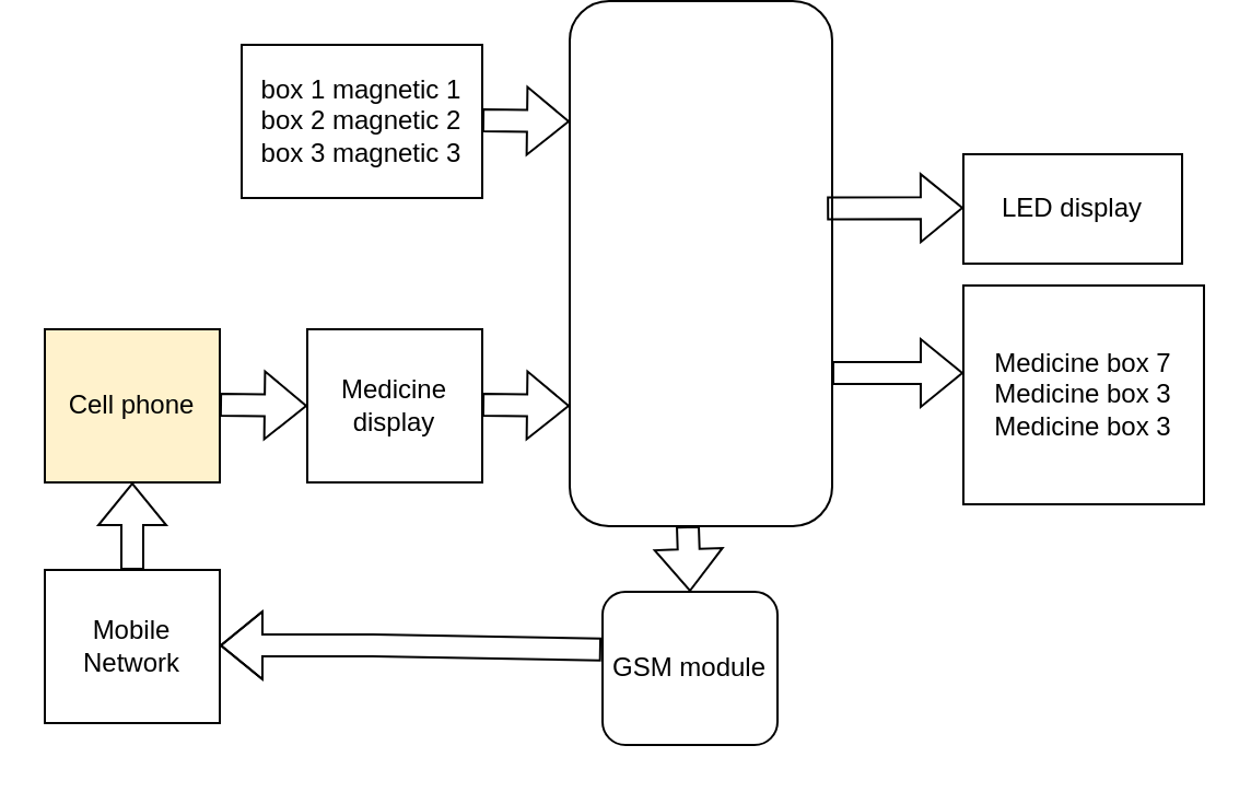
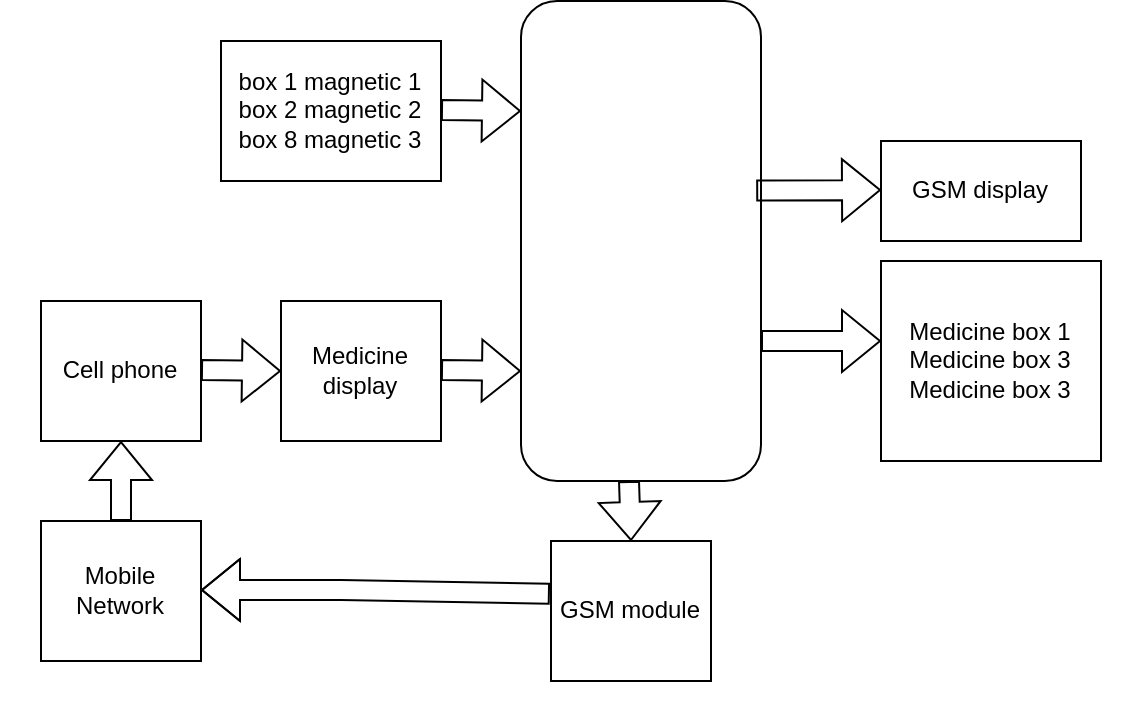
  <mxCell id="0" />
  <mxCell id="1" parent="0" />
  <mxCell id="2" value="" style="rounded=1;whiteSpace=wrap;html=1;rotation=90;" parent="1" vertex="1"><mxGeometry x="200" y="60" width="240" height="120" as="geometry" /></mxCell>
  <mxCell id="3" value="Medicine display" style="rounded=0;whiteSpace=wrap;html=1;" parent="1" vertex="1"><mxGeometry x="140" y="150" width="80" height="70" as="geometry" /></mxCell>
- <mxCell id="4" value="Cell phone" style="rounded=0;whiteSpace=wrap;html=1;fillColor=#fff2cc;" parent="1" vertex="1"><mxGeometry x="20" y="150" width="80" height="70" as="geometry" /></mxCell>
+ <mxCell id="4" value="Cell phone" style="rounded=0;whiteSpace=wrap;html=1;" parent="1" vertex="1"><mxGeometry x="20" y="150" width="80" height="70" as="geometry" /></mxCell>
  <mxCell id="5" value="Mobile Network" style="rounded=0;whiteSpace=wrap;html=1;" parent="1" vertex="1"><mxGeometry x="20" y="260" width="80" height="70" as="geometry" /></mxCell>
- <mxCell id="6" value="GSM module" style="whiteSpace=wrap;html=1;rounded=1;" parent="1" vertex="1"><mxGeometry x="275" y="270" width="80" height="70" as="geometry" /></mxCell>
- <mxCell id="7" value="Medicine box 7&lt;div&gt;Medicine box 3&lt;/div&gt;&lt;div&gt;Medicine box 3&lt;/div&gt;" style="rounded=0;whiteSpace=wrap;html=1;" parent="1" vertex="1"><mxGeometry x="440" y="130" width="110" height="100" as="geometry" /></mxCell>
+ <mxCell id="6" value="GSM module" style="rounded=0;whiteSpace=wrap;html=1;" parent="1" vertex="1"><mxGeometry x="275" y="270" width="80" height="70" as="geometry" /></mxCell>
+ <mxCell id="7" value="Medicine box 1&lt;div&gt;Medicine box 3&lt;/div&gt;&lt;div&gt;Medicine box 3&lt;/div&gt;" style="rounded=0;whiteSpace=wrap;html=1;" parent="1" vertex="1"><mxGeometry x="440" y="130" width="110" height="100" as="geometry" /></mxCell>
  <mxCell id="8" value="" style="shape=flexArrow;endArrow=classic;html=1;rounded=0;" parent="1" edge="1"><mxGeometry width="50" height="50" relative="1" as="geometry"><mxPoint x="380" y="170" as="sourcePoint" /><mxPoint x="440" y="170" as="targetPoint" /></mxGeometry></mxCell>
  <mxCell id="9" value="" style="shape=flexArrow;endArrow=classic;html=1;rounded=0;" parent="1" edge="1"><mxGeometry width="50" height="50" relative="1" as="geometry"><mxPoint x="220" y="184.5" as="sourcePoint" /><mxPoint x="260" y="185" as="targetPoint" /></mxGeometry></mxCell>
  <mxCell id="10" value="" style="shape=flexArrow;endArrow=classic;html=1;rounded=0;" parent="1" edge="1"><mxGeometry width="50" height="50" relative="1" as="geometry"><mxPoint x="100" y="184.5" as="sourcePoint" /><mxPoint x="140" y="185" as="targetPoint" /></mxGeometry></mxCell>
  <mxCell id="11" value="" style="shape=flexArrow;endArrow=classic;html=1;rounded=0;entryX=0.5;entryY=1;entryDx=0;entryDy=0;exitX=0.5;exitY=0;exitDx=0;exitDy=0;" parent="1" source="5" target="4" edge="1"><mxGeometry width="50" height="50" relative="1" as="geometry"><mxPoint x="60" y="250" as="sourcePoint" /><mxPoint x="100" y="250.5" as="targetPoint" /></mxGeometry></mxCell>
  <mxCell id="12" value="" style="shape=flexArrow;endArrow=classic;html=1;rounded=0;exitX=-0.007;exitY=0.377;exitDx=0;exitDy=0;exitPerimeter=0;" parent="1" source="6" edge="1"><mxGeometry width="50" height="50" relative="1" as="geometry"><mxPoint x="250" y="294.5" as="sourcePoint" /><mxPoint x="100" y="294.5" as="targetPoint" /><Array as="points"><mxPoint x="170" y="294.5" /></Array></mxGeometry></mxCell>
  <mxCell id="13" value="" style="shape=flexArrow;endArrow=classic;html=1;rounded=0;entryX=0.5;entryY=0;entryDx=0;entryDy=0;" parent="1" target="6" edge="1"><mxGeometry width="50" height="50" relative="1" as="geometry"><mxPoint x="314" y="240" as="sourcePoint" /><mxPoint x="310" y="270" as="targetPoint" /></mxGeometry></mxCell>
- <mxCell id="14" value="LED display" style="rounded=0;whiteSpace=wrap;html=1;" parent="1" vertex="1"><mxGeometry x="440" y="70" width="100" height="50" as="geometry" /></mxCell>
+ <mxCell id="14" value="GSM display" style="rounded=0;whiteSpace=wrap;html=1;" parent="1" vertex="1"><mxGeometry x="440" y="70" width="100" height="50" as="geometry" /></mxCell>
  <mxCell id="15" value="" style="shape=flexArrow;endArrow=classic;html=1;rounded=0;exitX=0.395;exitY=0.02;exitDx=0;exitDy=0;exitPerimeter=0;" parent="1" source="2" edge="1"><mxGeometry width="50" height="50" relative="1" as="geometry"><mxPoint x="370" y="94.5" as="sourcePoint" /><mxPoint x="440" y="94.5" as="targetPoint" /></mxGeometry></mxCell>
- <mxCell id="16" value="box 1 magnetic 1&lt;div&gt;box 2 magnetic 2&lt;/div&gt;&lt;div&gt;box 3 magnetic 3&lt;/div&gt;" style="rounded=0;whiteSpace=wrap;html=1;" parent="1" vertex="1"><mxGeometry x="110" y="20" width="110" height="70" as="geometry" /></mxCell>
+ <mxCell id="16" value="box 1 magnetic 1&lt;div&gt;box 2 magnetic 2&lt;/div&gt;&lt;div&gt;box 8 magnetic 3&lt;/div&gt;" style="rounded=0;whiteSpace=wrap;html=1;" parent="1" vertex="1"><mxGeometry x="110" y="20" width="110" height="70" as="geometry" /></mxCell>
  <mxCell id="17" value="" style="shape=flexArrow;endArrow=classic;html=1;rounded=0;" parent="1" edge="1"><mxGeometry width="50" height="50" relative="1" as="geometry"><mxPoint x="220" y="54.5" as="sourcePoint" /><mxPoint x="260" y="55" as="targetPoint" /></mxGeometry></mxCell>
